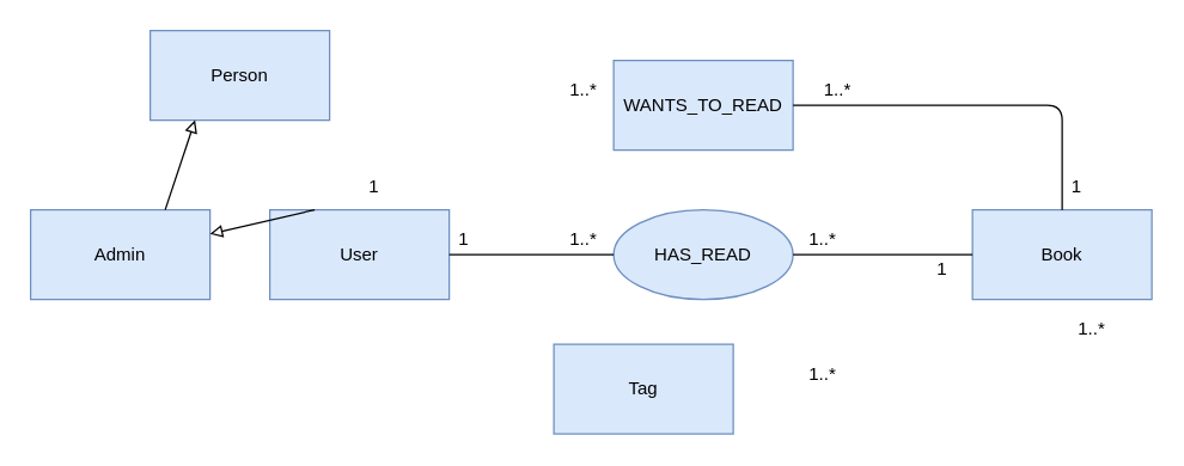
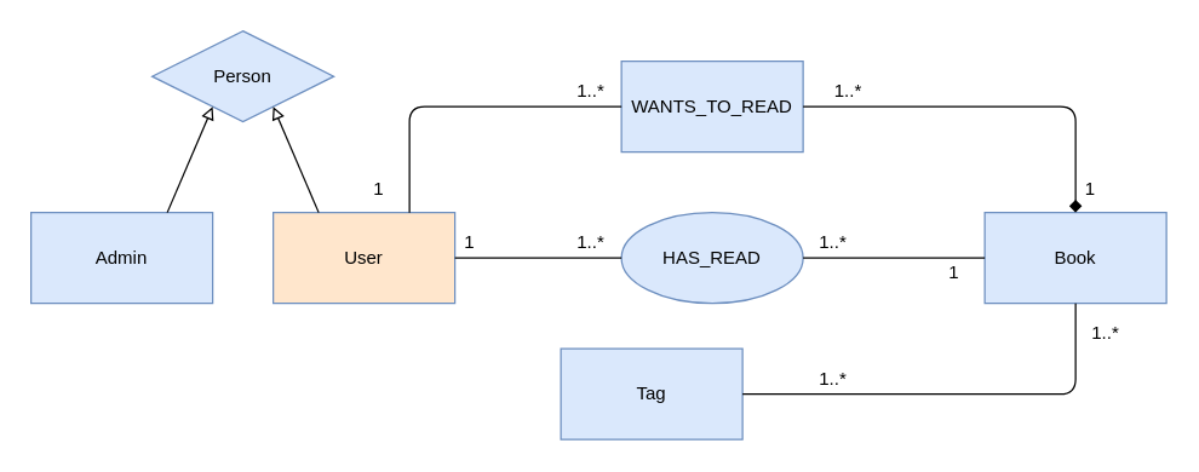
  <mxCell id="0" />
  <mxCell id="1" parent="0" />
- <mxCell id="2" value="Person" style="rounded=0;whiteSpace=wrap;html=1;fillColor=#dae8fc;strokeColor=#6c8ebf;" vertex="1" parent="1"><mxGeometry x="100" y="20" width="120" height="60" as="geometry" /></mxCell>
+ <mxCell id="2" value="Person" style="rhombus;whiteSpace=wrap;html=1;fillColor=#dae8fc;strokeColor=#6c8ebf;" vertex="1" parent="1"><mxGeometry x="100" y="20" width="120" height="60" as="geometry" /></mxCell>
  <mxCell id="3" value="Admin" style="rounded=0;whiteSpace=wrap;html=1;fillColor=#dae8fc;strokeColor=#6c8ebf;" vertex="1" parent="1"><mxGeometry x="20" y="140" width="120" height="60" as="geometry" /></mxCell>
- <mxCell id="4" value="User" style="rounded=0;whiteSpace=wrap;html=1;fillColor=#dae8fc;strokeColor=#6c8ebf;" vertex="1" parent="1"><mxGeometry x="180" y="140" width="120" height="60" as="geometry" /></mxCell>
+ <mxCell id="4" value="User" style="rounded=0;whiteSpace=wrap;html=1;fillColor=#ffe6cc;strokeColor=#6c8ebf;" vertex="1" parent="1"><mxGeometry x="180" y="140" width="120" height="60" as="geometry" /></mxCell>
  <mxCell id="5" value="HAS_READ" style="ellipse;whiteSpace=wrap;html=1;fillColor=#dae8fc;strokeColor=#6c8ebf;" vertex="1" parent="1"><mxGeometry x="410" y="140" width="120" height="60" as="geometry" /></mxCell>
  <mxCell id="6" value="Tag" style="rounded=0;whiteSpace=wrap;html=1;fillColor=#dae8fc;strokeColor=#6c8ebf;" vertex="1" parent="1"><mxGeometry x="370" y="230" width="120" height="60" as="geometry" /></mxCell>
  <mxCell id="7" value="WANTS_TO_READ" style="rounded=0;whiteSpace=wrap;html=1;fillColor=#dae8fc;strokeColor=#6c8ebf;" vertex="1" parent="1"><mxGeometry x="410" y="40" width="120" height="60" as="geometry" /></mxCell>
  <mxCell id="8" value="Book" style="rounded=0;whiteSpace=wrap;html=1;fillColor=#dae8fc;strokeColor=#6c8ebf;" vertex="1" parent="1"><mxGeometry x="650" y="140" width="120" height="60" as="geometry" /></mxCell>
  <mxCell id="9" value="" style="endArrow=block;html=1;endFill=0;entryX=0.25;entryY=1;entryDx=0;entryDy=0;exitX=0.75;exitY=0;exitDx=0;exitDy=0;" edge="1" parent="1" source="3" target="2"><mxGeometry width="50" height="50" relative="1" as="geometry"><mxPoint x="20" y="360" as="sourcePoint" /><mxPoint x="70" y="310" as="targetPoint" /></mxGeometry></mxCell>
- <mxCell id="10" value="" style="endArrow=block;html=1;endFill=0;exitX=0.25;exitY=0;exitDx=0;exitDy=0;" edge="1" parent="1" source="4" target="3"><mxGeometry width="50" height="50" relative="1" as="geometry"><mxPoint x="180" y="110" as="sourcePoint" /><mxPoint x="230" y="50" as="targetPoint" /></mxGeometry></mxCell>
+ <mxCell id="10" value="" style="endArrow=block;html=1;endFill=0;entryX=0.75;entryY=1;entryDx=0;entryDy=0;exitX=0.25;exitY=0;exitDx=0;exitDy=0;" edge="1" parent="1" source="4" target="2"><mxGeometry width="50" height="50" relative="1" as="geometry"><mxPoint x="180" y="110" as="sourcePoint" /><mxPoint x="230" y="50" as="targetPoint" /></mxGeometry></mxCell>
  <mxCell id="11" value="" style="endArrow=none;html=1;entryX=0;entryY=0.5;entryDx=0;entryDy=0;exitX=1;exitY=0.5;exitDx=0;exitDy=0;" edge="1" parent="1" source="4" target="5"><mxGeometry width="50" height="50" relative="1" as="geometry"><mxPoint x="20" y="360" as="sourcePoint" /><mxPoint x="70" y="310" as="targetPoint" /></mxGeometry></mxCell>
  <mxCell id="12" value="" style="endArrow=none;html=1;entryX=0;entryY=0.5;entryDx=0;entryDy=0;exitX=1;exitY=0.5;exitDx=0;exitDy=0;" edge="1" parent="1" source="5" target="8"><mxGeometry width="50" height="50" relative="1" as="geometry"><mxPoint x="50" y="360" as="sourcePoint" /><mxPoint x="610" y="170" as="targetPoint" /></mxGeometry></mxCell>
- <mxCell id="14" value="" style="endArrow=none;html=1;entryX=0.5;entryY=0;entryDx=0;entryDy=0;exitX=1;exitY=0.5;exitDx=0;exitDy=0;" edge="1" parent="1" source="7" target="8"><mxGeometry width="50" height="50" relative="1" as="geometry"><mxPoint x="50" y="360" as="sourcePoint" /><mxPoint x="670" y="140" as="targetPoint" /><Array as="points"><mxPoint x="710" y="70" /></Array></mxGeometry></mxCell>
+ <mxCell id="13" value="" style="endArrow=none;html=1;entryX=0.5;entryY=1;entryDx=0;entryDy=0;exitX=1;exitY=0.5;exitDx=0;exitDy=0;" edge="1" parent="1" source="6" target="8"><mxGeometry width="50" height="50" relative="1" as="geometry"><mxPoint x="50" y="360" as="sourcePoint" /><mxPoint x="670" y="200" as="targetPoint" /><Array as="points"><mxPoint x="710" y="260" /></Array></mxGeometry></mxCell>
+ <mxCell id="14" value="" style="endArrow=diamond;html=1;entryX=0.5;entryY=0;entryDx=0;entryDy=0;exitX=1;exitY=0.5;exitDx=0;exitDy=0;" edge="1" parent="1" source="7" target="8"><mxGeometry width="50" height="50" relative="1" as="geometry"><mxPoint x="50" y="360" as="sourcePoint" /><mxPoint x="670" y="140" as="targetPoint" /><Array as="points"><mxPoint x="710" y="70" /></Array></mxGeometry></mxCell>
  <mxCell id="15" value="1" style="text;html=1;strokeColor=none;fillColor=none;align=center;verticalAlign=middle;whiteSpace=wrap;rounded=0;" vertex="1" parent="1"><mxGeometry x="290" y="150" width="40" height="20" as="geometry" /></mxCell>
  <mxCell id="16" value="1..*" style="text;html=1;strokeColor=none;fillColor=none;align=center;verticalAlign=middle;whiteSpace=wrap;rounded=0;" vertex="1" parent="1"><mxGeometry x="370" y="150" width="40" height="20" as="geometry" /></mxCell>
  <mxCell id="17" value="1..*" style="text;html=1;strokeColor=none;fillColor=none;align=center;verticalAlign=middle;whiteSpace=wrap;rounded=0;" vertex="1" parent="1"><mxGeometry x="530" y="150" width="40" height="20" as="geometry" /></mxCell>
  <mxCell id="18" value="1..*" style="text;html=1;strokeColor=none;fillColor=none;align=center;verticalAlign=middle;whiteSpace=wrap;rounded=0;" vertex="1" parent="1"><mxGeometry x="530" y="240" width="40" height="20" as="geometry" /></mxCell>
  <mxCell id="19" value="1..*" style="text;html=1;strokeColor=none;fillColor=none;align=center;verticalAlign=middle;whiteSpace=wrap;rounded=0;" vertex="1" parent="1"><mxGeometry x="710" y="210" width="40" height="20" as="geometry" /></mxCell>
  <mxCell id="20" value="1..*" style="text;html=1;strokeColor=none;fillColor=none;align=center;verticalAlign=middle;whiteSpace=wrap;rounded=0;" vertex="1" parent="1"><mxGeometry x="540" y="50" width="40" height="20" as="geometry" /></mxCell>
+ <mxCell id="21" value="" style="endArrow=none;html=1;entryX=0;entryY=0.5;entryDx=0;entryDy=0;exitX=0.75;exitY=0;exitDx=0;exitDy=0;" edge="1" parent="1" source="4" target="7"><mxGeometry width="50" height="50" relative="1" as="geometry"><mxPoint x="150" y="360" as="sourcePoint" /><mxPoint x="200" y="310" as="targetPoint" /><Array as="points"><mxPoint x="270" y="70" /></Array></mxGeometry></mxCell>
  <mxCell id="22" value="1..*" style="text;html=1;strokeColor=none;fillColor=none;align=center;verticalAlign=middle;whiteSpace=wrap;rounded=0;" vertex="1" parent="1"><mxGeometry x="370" y="50" width="40" height="20" as="geometry" /></mxCell>
  <mxCell id="23" value="1" style="text;html=1;strokeColor=none;fillColor=none;align=center;verticalAlign=middle;whiteSpace=wrap;rounded=0;" vertex="1" parent="1"><mxGeometry x="230" y="115" width="40" height="20" as="geometry" /></mxCell>
  <mxCell id="24" value="1" style="text;html=1;strokeColor=none;fillColor=none;align=center;verticalAlign=middle;whiteSpace=wrap;rounded=0;" vertex="1" parent="1"><mxGeometry x="700" y="115" width="40" height="20" as="geometry" /></mxCell>
  <mxCell id="25" value="1" style="text;html=1;strokeColor=none;fillColor=none;align=center;verticalAlign=middle;whiteSpace=wrap;rounded=0;" vertex="1" parent="1"><mxGeometry x="610" y="170" width="40" height="20" as="geometry" /></mxCell>
